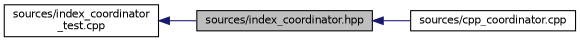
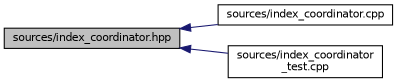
  digraph {
    rankdir=LR
    node [color=black fillcolor=white fontname=Helvetica fontsize=10 shape=record style=filled]
    edge [color=midnightblue dir=back fontname=Helvetica fontsize=10 labelfontname=Helvetica labelfontsize=10 style=solid]
    n1 [fillcolor=grey75 fontcolor=black height=0.2 label="sources/index_coordinator.hpp" width=0.4]
-   n2 [height=0.2 label="sources/cpp_coordinator.cpp" width=0.4]
+   n2 [height=0.2 label="sources/index_coordinator.cpp" width=0.4]
    n3 [height=0.2 label="sources/index_coordinator\l_test.cpp" width=0.4]
    n1 -> n2
-   n3 -> n1
+   n1 -> n3
  }
